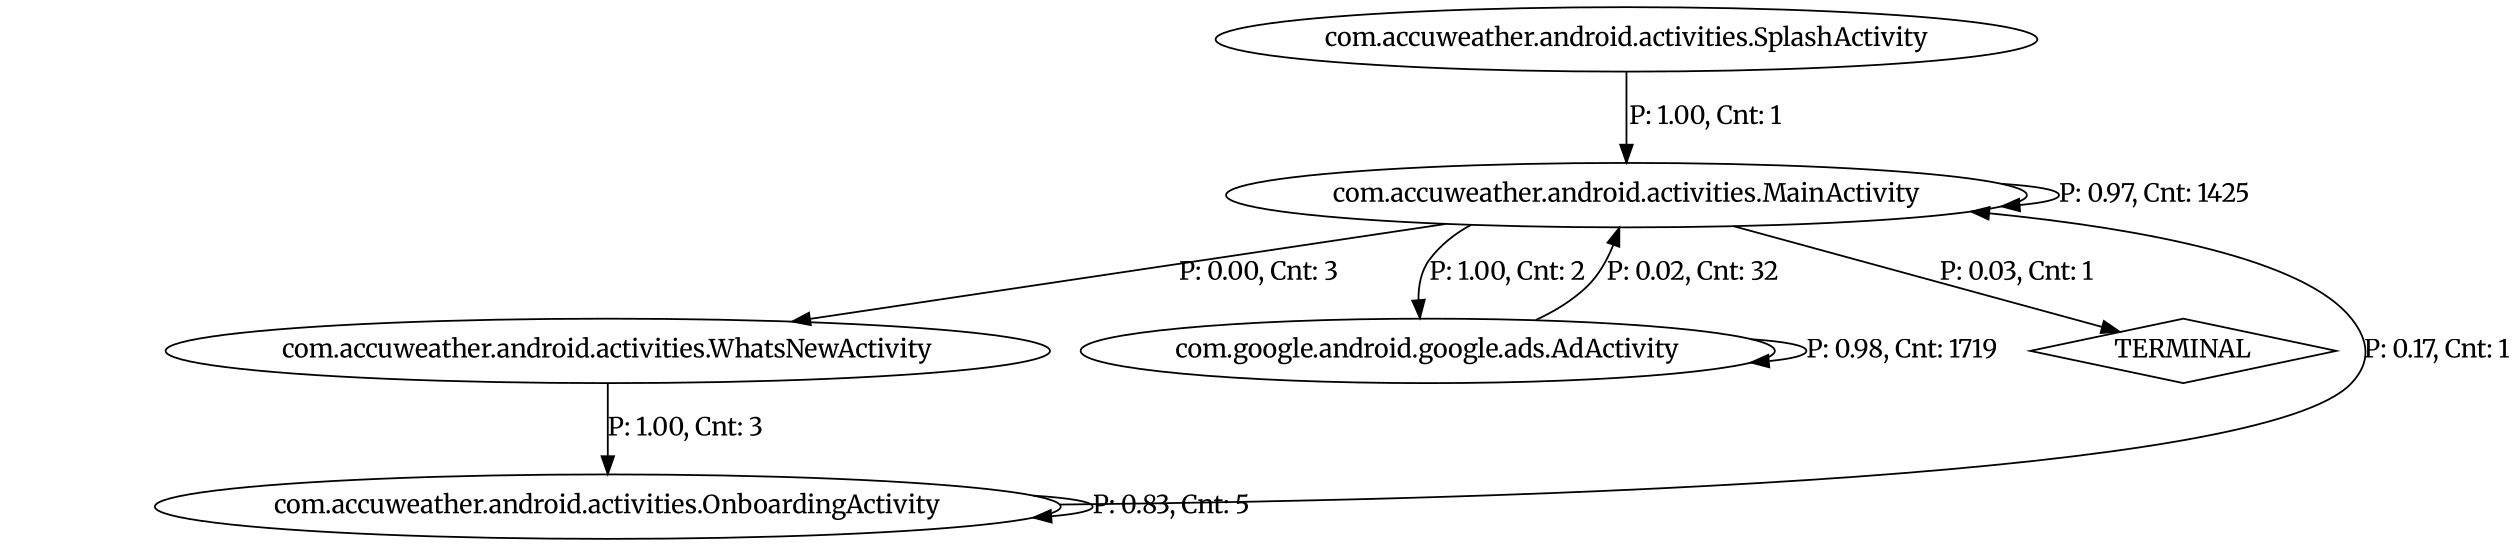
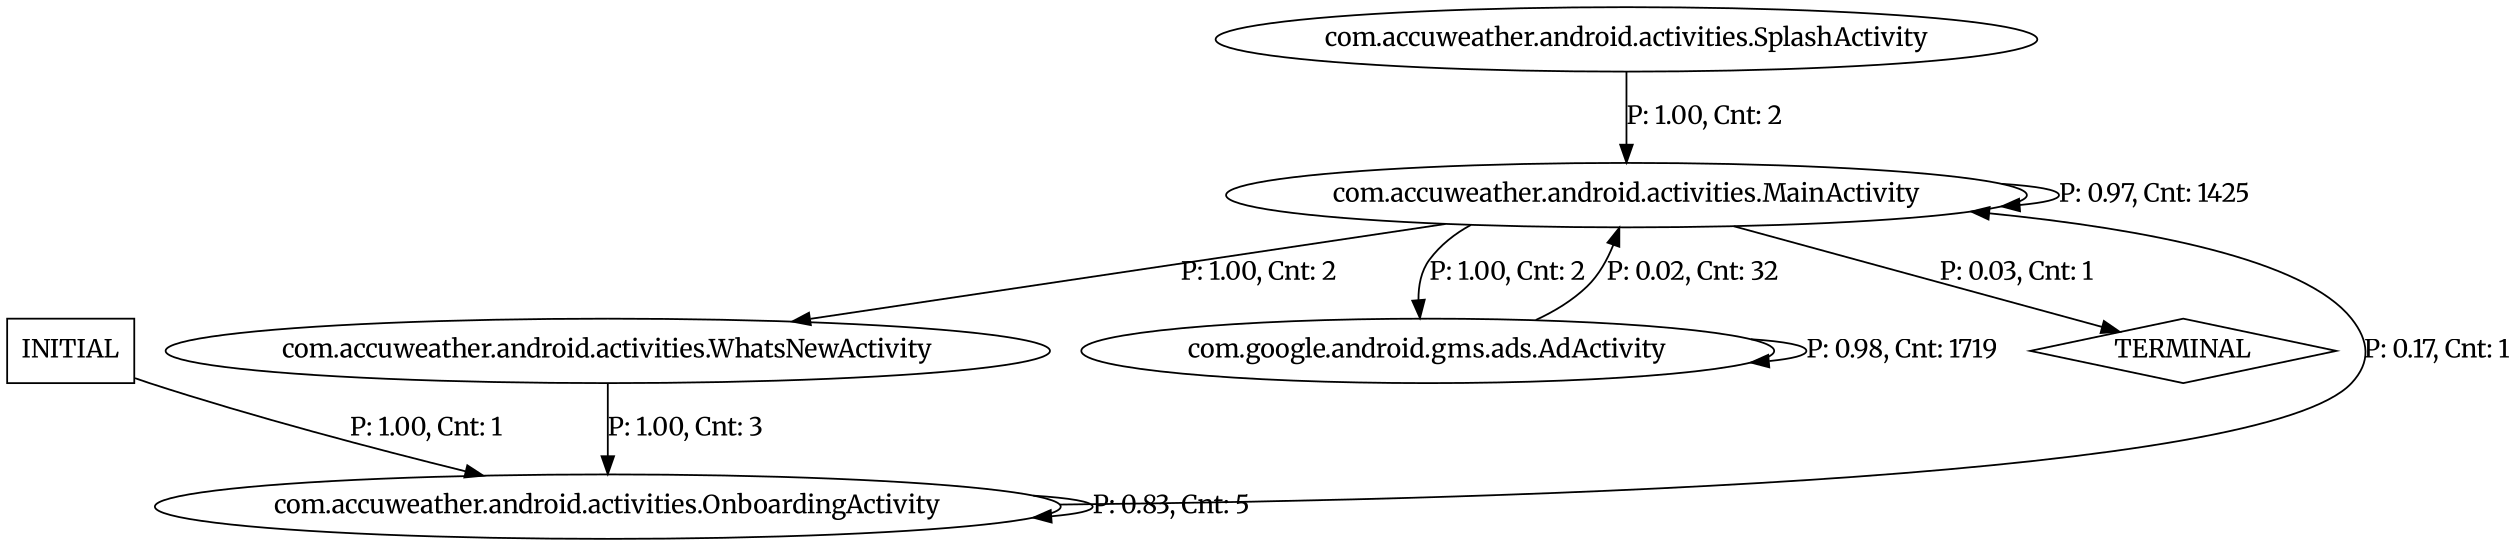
  digraph {
    fontname=Merriweather
    node [fontname=Merriweather]
    edge [fontname=Merriweather]
    n1 [label="com.accuweather.android.activities.MainActivity"]
    n2 [label="com.accuweather.android.activities.WhatsNewActivity"]
-   n3 [label="com.google.android.google.ads.AdActivity"]
+   n3 [label="com.google.android.gms.ads.AdActivity"]
    n4 [label=TERMINAL shape=diamond]
    n5 [label="com.accuweather.android.activities.OnboardingActivity"]
    n6 [label="com.accuweather.android.activities.SplashActivity"]
+   n7 [label=INITIAL shape=box]
    n1 -> n1 [label="P: 0.97, Cnt: 1425"]
-   n1 -> n2 [label="P: 0.00, Cnt: 3"]
+   n1 -> n2 [label="P: 1.00, Cnt: 2"]
    n1 -> n3 [label="P: 1.00, Cnt: 2"]
    n1 -> n4 [label="P: 0.03, Cnt: 1"]
    n2 -> n5 [label="P: 1.00, Cnt: 3"]
    n3 -> n1 [label="P: 0.02, Cnt: 32"]
    n3 -> n3 [label="P: 0.98, Cnt: 1719"]
    n5 -> n1 [label="P: 0.17, Cnt: 1"]
    n5 -> n5 [label="P: 0.83, Cnt: 5"]
-   n6 -> n1 [label="P: 1.00, Cnt: 1"]
+   n6 -> n1 [label="P: 1.00, Cnt: 2"]
+   n7 -> n5 [label="P: 1.00, Cnt: 1"]
  }
